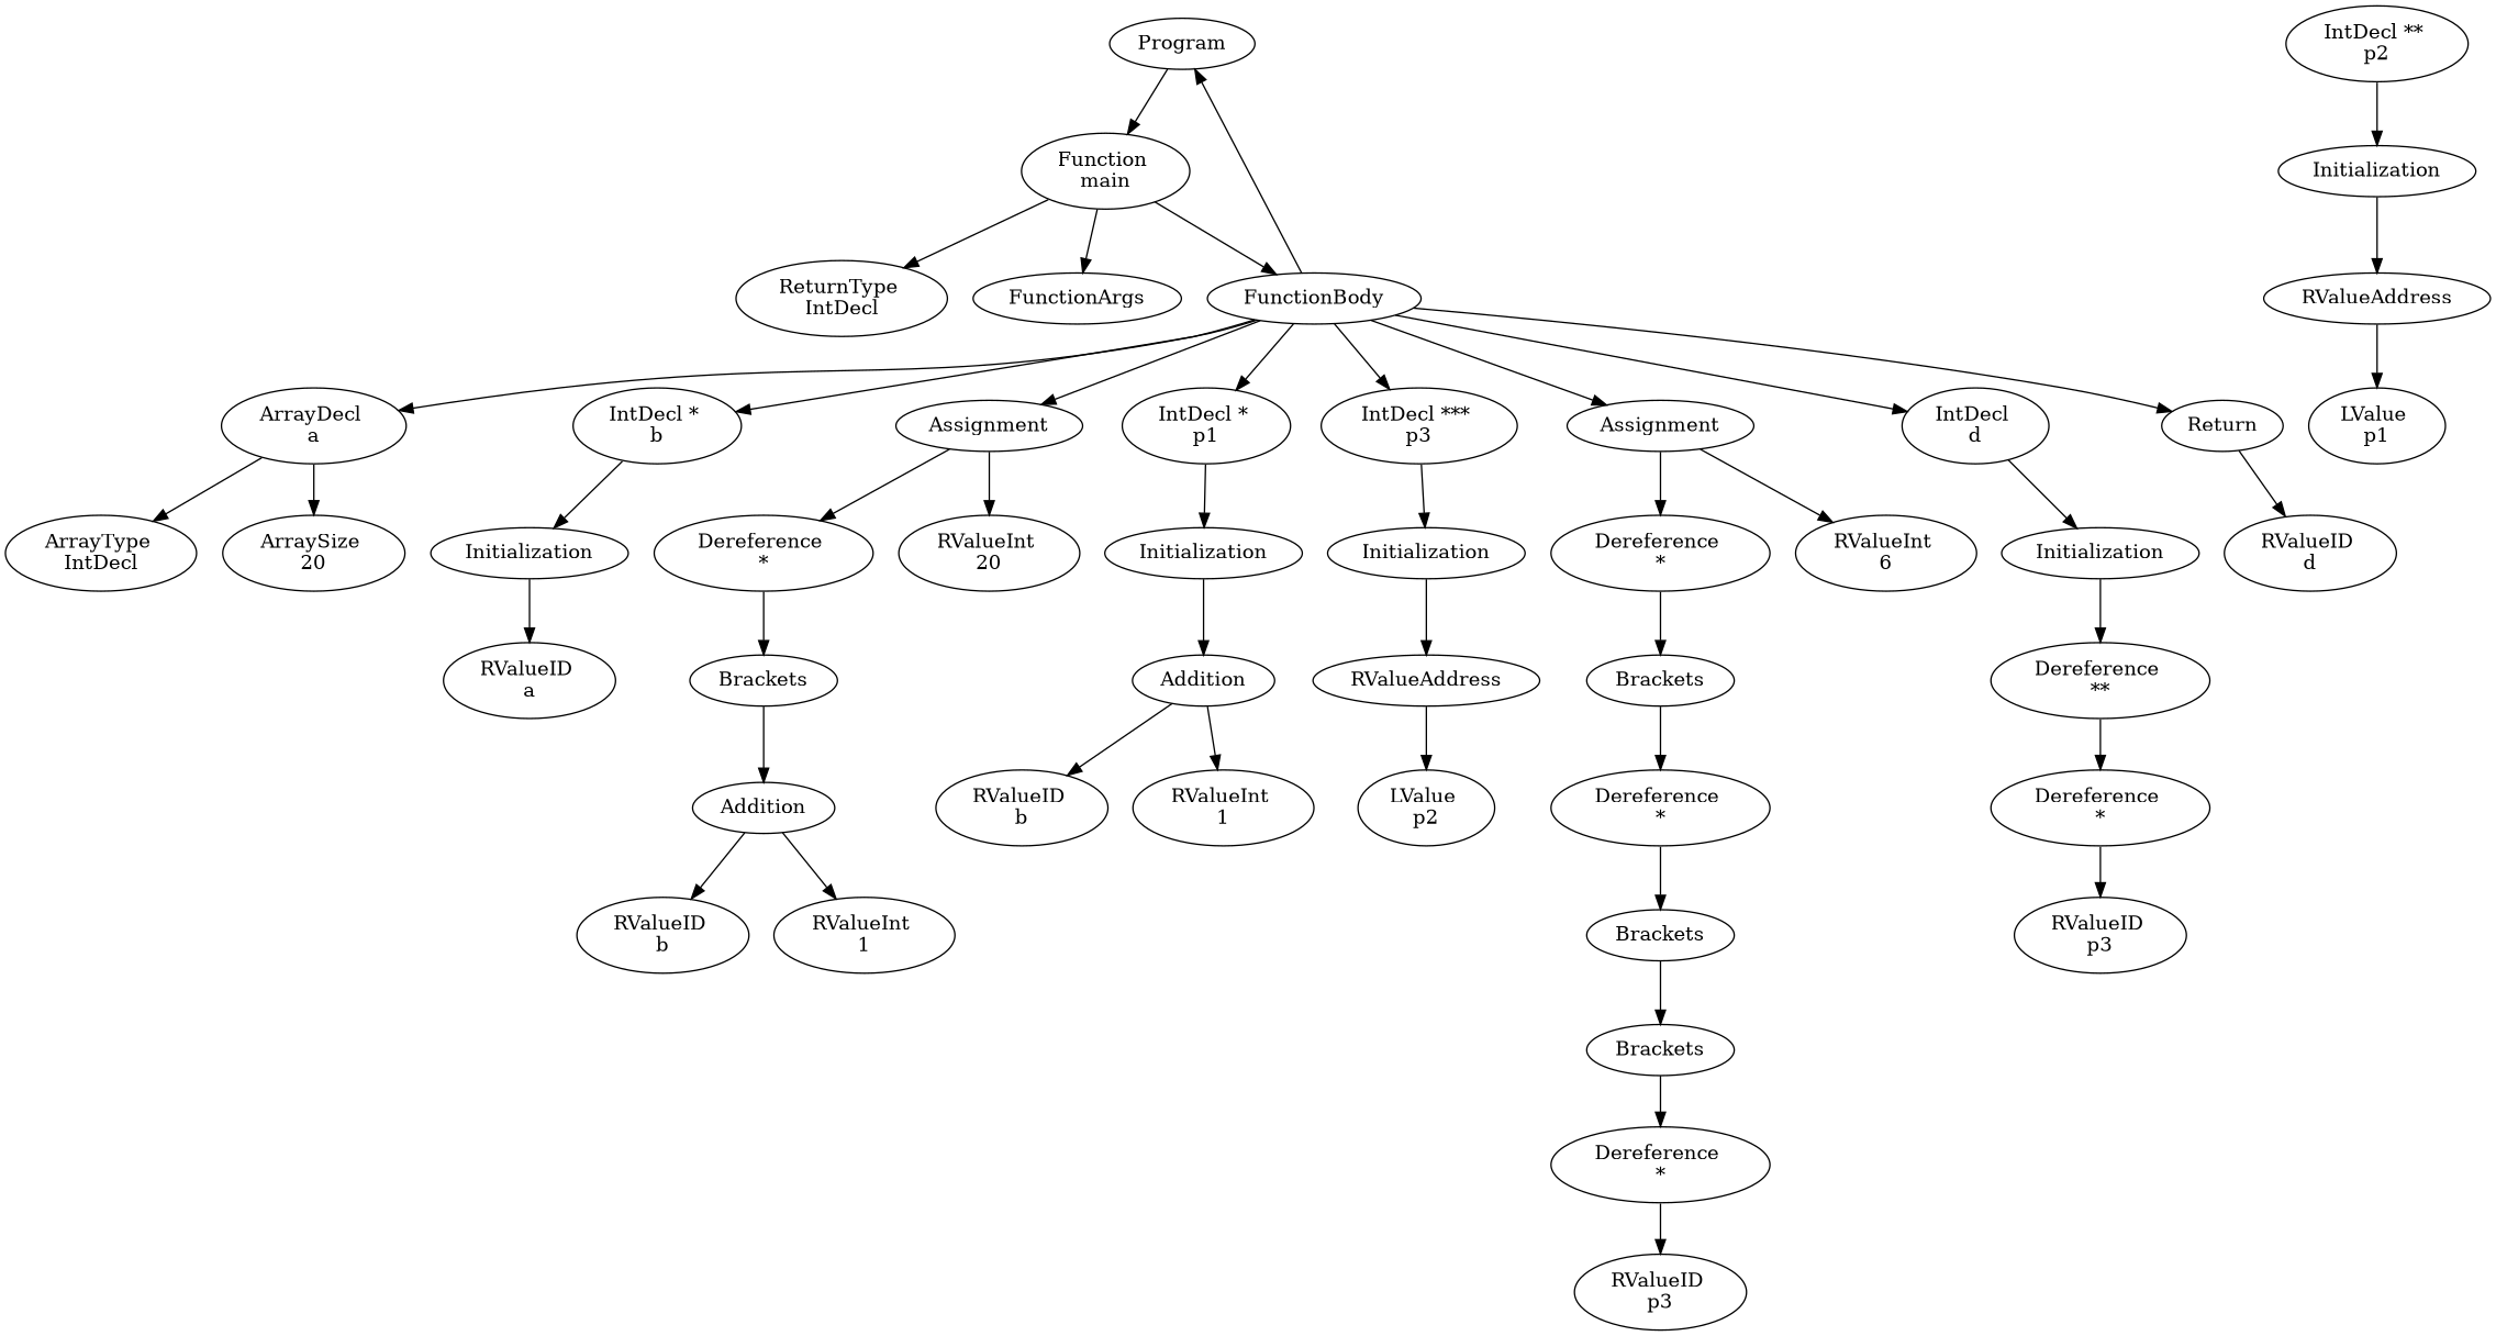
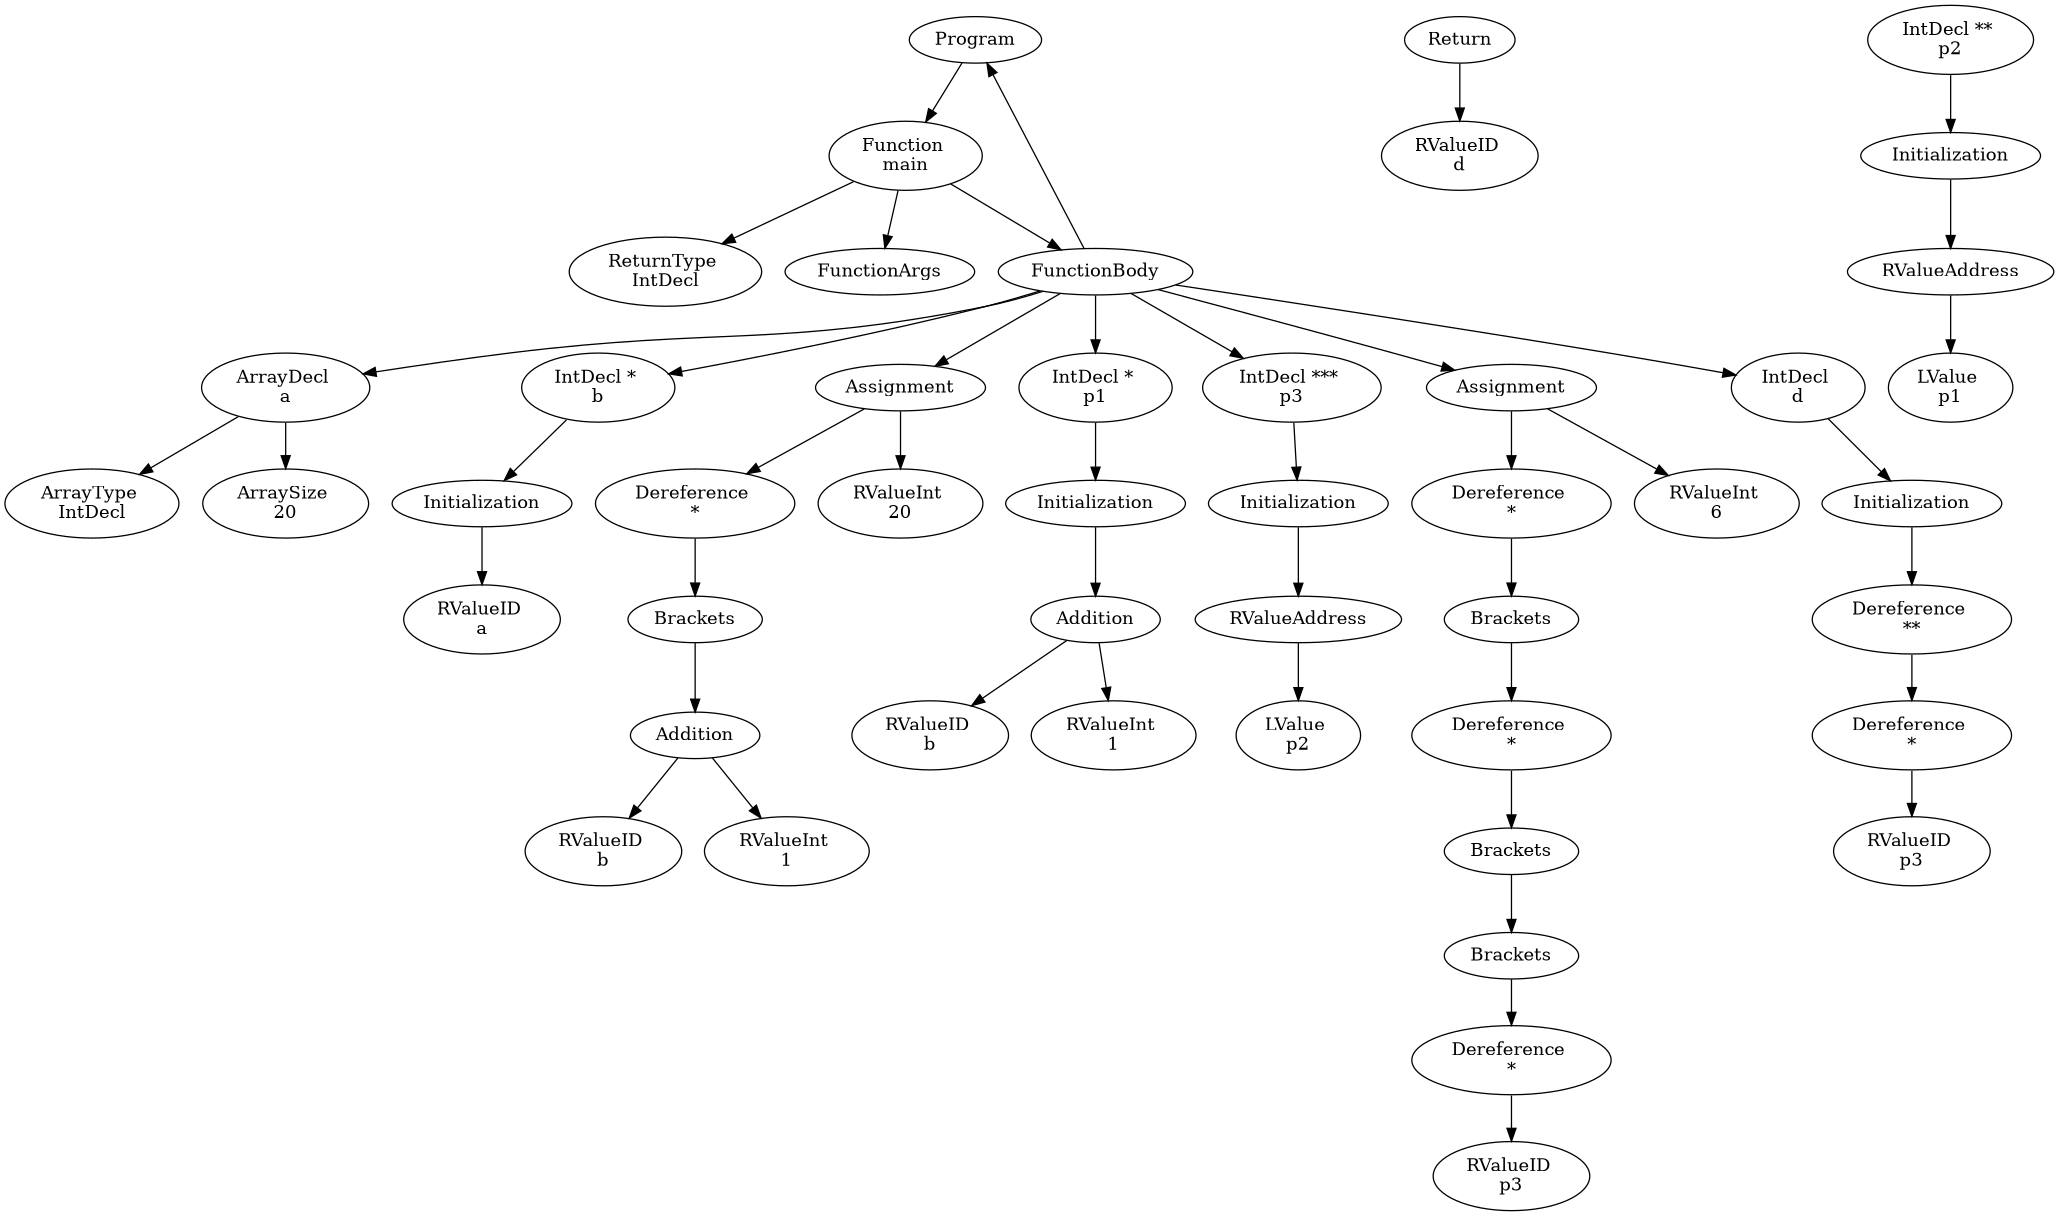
  digraph {
    n1 [label=Program]
    n2 [label="Function \nmain"]
    n3 [label="ReturnType \nIntDecl"]
    n4 [label=FunctionArgs]
    n5 [label=FunctionBody]
    n6 [label="ArrayDecl \na"]
    n7 [label="IntDecl * \nb"]
    n8 [label=Assignment]
    n9 [label="IntDecl * \np1"]
    n10 [label="IntDecl *** \np3"]
    n11 [label=Assignment]
    n12 [label="IntDecl \nd"]
    n13 [label=Return]
    n14 [label="ArrayType \nIntDecl"]
    n15 [label="ArraySize \n20"]
    n16 [label=Initialization]
    n17 [label="Dereference \n*"]
    n18 [label="RValueInt \n20"]
    n19 [label=Initialization]
    n20 [label="IntDecl ** \np2"]
    n21 [label=Initialization]
    n22 [label=Initialization]
    n23 [label="Dereference \n*"]
    n24 [label="RValueInt \n6"]
    n25 [label=Initialization]
    n26 [label="RValueID \nd"]
    n27 [label="RValueID \na"]
    n28 [label=Brackets]
    n29 [label=Addition]
    n30 [label="RValueID \nb"]
    n31 [label="RValueInt \n1"]
    n32 [label=Addition]
    n33 [label="RValueID \nb"]
    n34 [label="RValueInt \n1"]
    n35 [label=RValueAddress]
    n36 [label="LValue \np1"]
    n37 [label=RValueAddress]
    n38 [label="LValue \np2"]
    n39 [label=Brackets]
    n40 [label="Dereference \n*"]
    n41 [label=Brackets]
    n42 [label=Brackets]
    n43 [label="Dereference \n*"]
    n44 [label="RValueID \np3"]
    n45 [label="Dereference \n**"]
    n46 [label="Dereference \n*"]
    n47 [label="RValueID \np3"]
    n1 -> n2
    n2 -> n3
    n2 -> n4
    n2 -> n5
    n5 -> n1
    n5 -> n6
    n5 -> n7
    n5 -> n8
    n5 -> n9
    n5 -> n10
    n5 -> n11
    n5 -> n12
-   n5 -> n13
    n6 -> n14
    n6 -> n15
    n7 -> n16
    n8 -> n17
    n8 -> n18
    n9 -> n19
    n10 -> n22
    n11 -> n23
    n11 -> n24
    n12 -> n25
    n13 -> n26
    n16 -> n27
    n17 -> n28
    n19 -> n32
    n20 -> n21
    n21 -> n35
    n22 -> n37
    n23 -> n39
    n25 -> n45
    n28 -> n29
    n29 -> n30
    n29 -> n31
    n32 -> n33
    n32 -> n34
    n35 -> n36
    n37 -> n38
    n39 -> n40
    n40 -> n41
    n41 -> n42
    n42 -> n43
    n43 -> n44
    n45 -> n46
    n46 -> n47
  }
